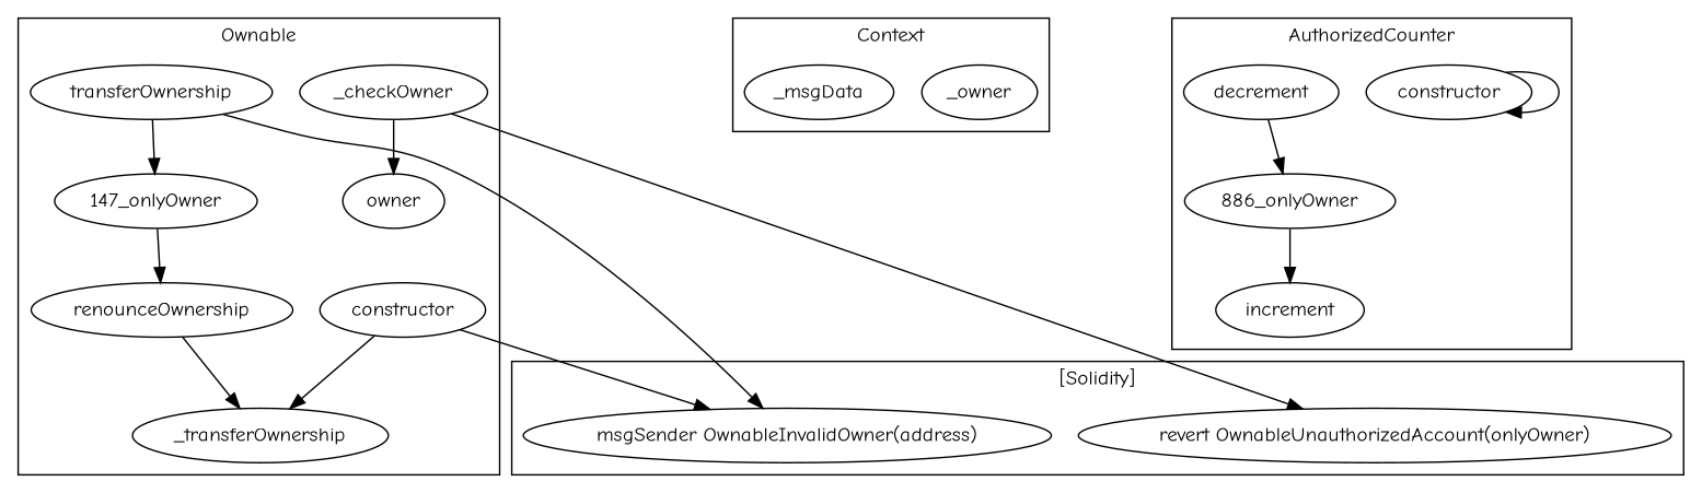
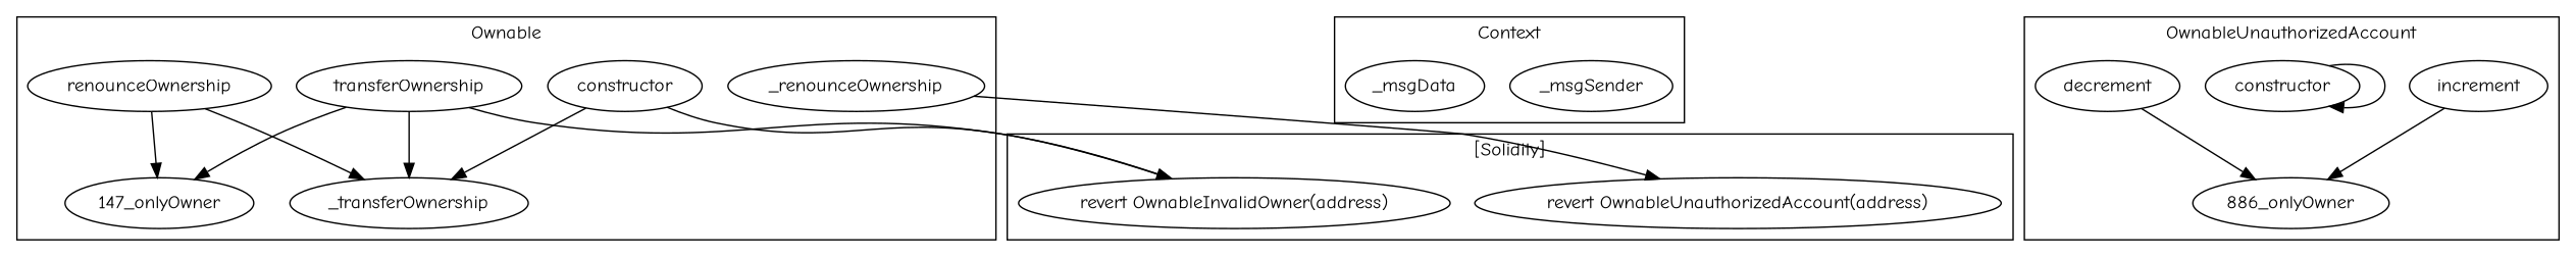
  strict digraph {
    fontname="Comic Neue"
    node [fontname="Comic Neue"]
    edge [fontname="Comic Neue"]
    n1 [label=_transferOwnership]
    n2 [label=constructor]
    n3 [label=renounceOwnership]
    "147_onlyOwner"
    n5 [label=transferOwnership]
-   n6 [label=owner]
-   n7 [label=_checkOwner]
-   n8 [label=_owner]
+   n7 [label=_renounceOwnership]
+   n8 [label=_msgSender]
    n9 [label=_msgData]
    n10 [label=increment]
    "886_onlyOwner"
    n12 [label=constructor]
    n13 [label=decrement]
-   "revert OwnableInvalidOwner(address)" [label="msgSender OwnableInvalidOwner(address)"]
-   "revert OwnableUnauthorizedAccount(address)" [label="revert OwnableUnauthorizedAccount(onlyOwner)"]
+   "revert OwnableInvalidOwner(address)"
+   "revert OwnableUnauthorizedAccount(address)"
    subgraph cluster_1 {
      label=Ownable
      n1
      n2
      n3
      "147_onlyOwner"
      n5
-     n6
      n7
    }
    subgraph cluster_2 {
      label=Context
      n8
      n9
    }
    subgraph cluster_3 {
-     label=AuthorizedCounter
+     label=OwnableUnauthorizedAccount
      n10
      "886_onlyOwner"
      n12
      n13
    }
    subgraph cluster_4 {
      label="[Solidity]"
      "revert OwnableInvalidOwner(address)"
      "revert OwnableUnauthorizedAccount(address)"
    }
    n2 -> n1
    n2 -> "revert OwnableInvalidOwner(address)"
    n3 -> n1
-   "147_onlyOwner" -> n3
+   n3 -> "147_onlyOwner"
+   n5 -> n1
    n5 -> "147_onlyOwner"
    n5 -> "revert OwnableInvalidOwner(address)"
-   n7 -> n6
    n7 -> "revert OwnableUnauthorizedAccount(address)"
-   "886_onlyOwner" -> n10
+   n10 -> "886_onlyOwner"
    n12 -> n12
    n13 -> "886_onlyOwner"
  }
